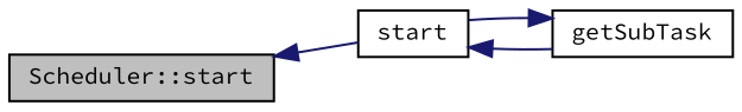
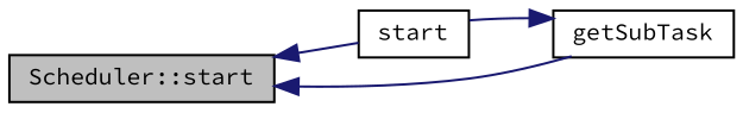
  digraph {
    fontname="Source Code Pro"
    rankdir=LR
    node [color=black fontname="Source Code Pro" fontsize=10 shape=record]
    edge [color=midnightblue dir=back fontname="Source Code Pro" fontsize=10 labelfontname=Helvetica labelfontsize=10 style=solid]
    n1 [fillcolor=grey75 fontcolor=black height=0.2 label="Scheduler::start" style=filled width=0.4]
    n2 [height=0.2 label=start width=0.4]
    n3 [height=0.2 label=getSubTask width=0.4]
    n1 -> n2
-   n2 -> n3
+   n1 -> n3
    n3 -> n2
  }
